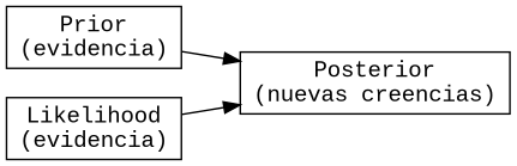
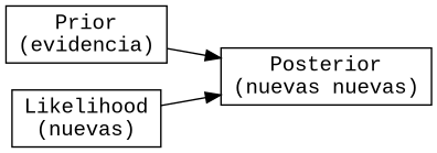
  digraph {
    fontname="Liberation Mono"
    rankdir=LR
    node [fontname="Liberation Mono" shape=polygon sides=4]
    edge [fontname="Liberation Mono"]
    n1 [label="Prior\n(evidencia)"]
-   n2 [label="Posterior\n(nuevas creencias)"]
-   n3 [label="Likelihood\n(evidencia)"]
+   n2 [label="Posterior\n(nuevas nuevas)"]
+   n3 [label="Likelihood\n(nuevas)"]
    n1 -> n2
    n3 -> n2
  }
